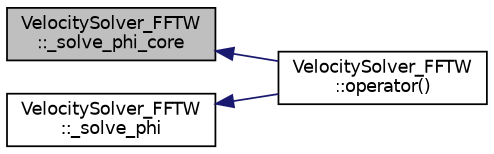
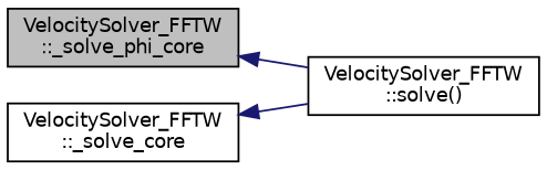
  digraph {
    rankdir=LR
    node [color=black fillcolor=white fontname=Helvetica fontsize=10 shape=record style=filled]
    edge [color=midnightblue dir=back fontname=Helvetica fontsize=10 labelfontname=Helvetica labelfontsize=10 style=solid]
    n1 [fillcolor=grey75 fontcolor=black height=0.2 label="VelocitySolver_FFTW\l::_solve_phi_core" width=0.4]
-   n2 [height=0.2 label="VelocitySolver_FFTW\l::operator()" width=0.4]
-   n3 [height=0.2 label="VelocitySolver_FFTW\l::_solve_phi" width=0.4]
+   n2 [height=0.2 label="VelocitySolver_FFTW\l::solve()" width=0.4]
+   n3 [height=0.2 label="VelocitySolver_FFTW\l::_solve_core" width=0.4]
    n1 -> n2
    n3 -> n2
  }
